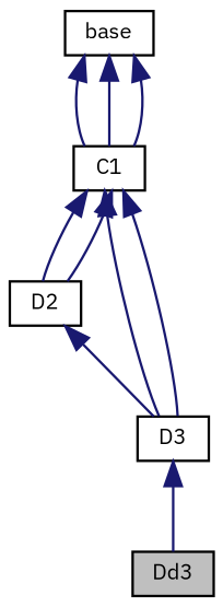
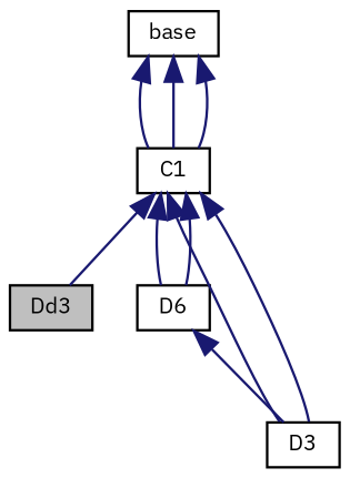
  digraph {
    fontname="IBM Plex Sans"
    node [color=black fillcolor=white fontname="IBM Plex Sans" fontsize=9 shape=record style=filled]
    edge [color=midnightblue dir=back fontname="IBM Plex Sans" fontsize=9 labelfontname=FreeSans labelfontsize=9 style=solid]
    n1 [fillcolor=grey75 fontcolor=black height=0.2 label=Dd3 width=0.4]
-   n2 [height=0.2 label=D2 width=0.4]
+   n2 [height=0.2 label=D6 width=0.4]
    n3 [height=0.2 label=D3 width=0.4]
    n4 [height=0.2 label=C1 width=0.4]
    n5 [height=0.2 label=base width=0.4]
    n2 -> n3
-   n3 -> n1
+   n4 -> n1
    n4 -> n2
    n4 -> n2
    n4 -> n3
    n4 -> n3
    n5 -> n4
    n5 -> n4
    n5 -> n4
  }
